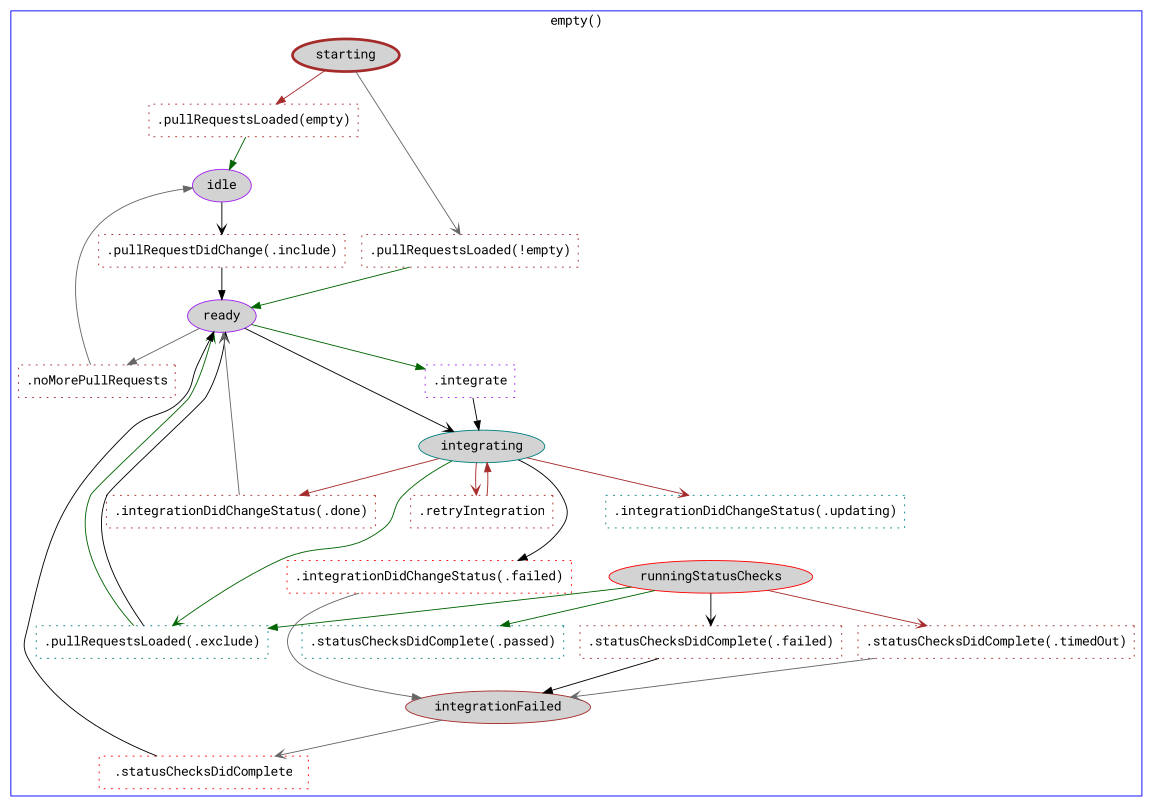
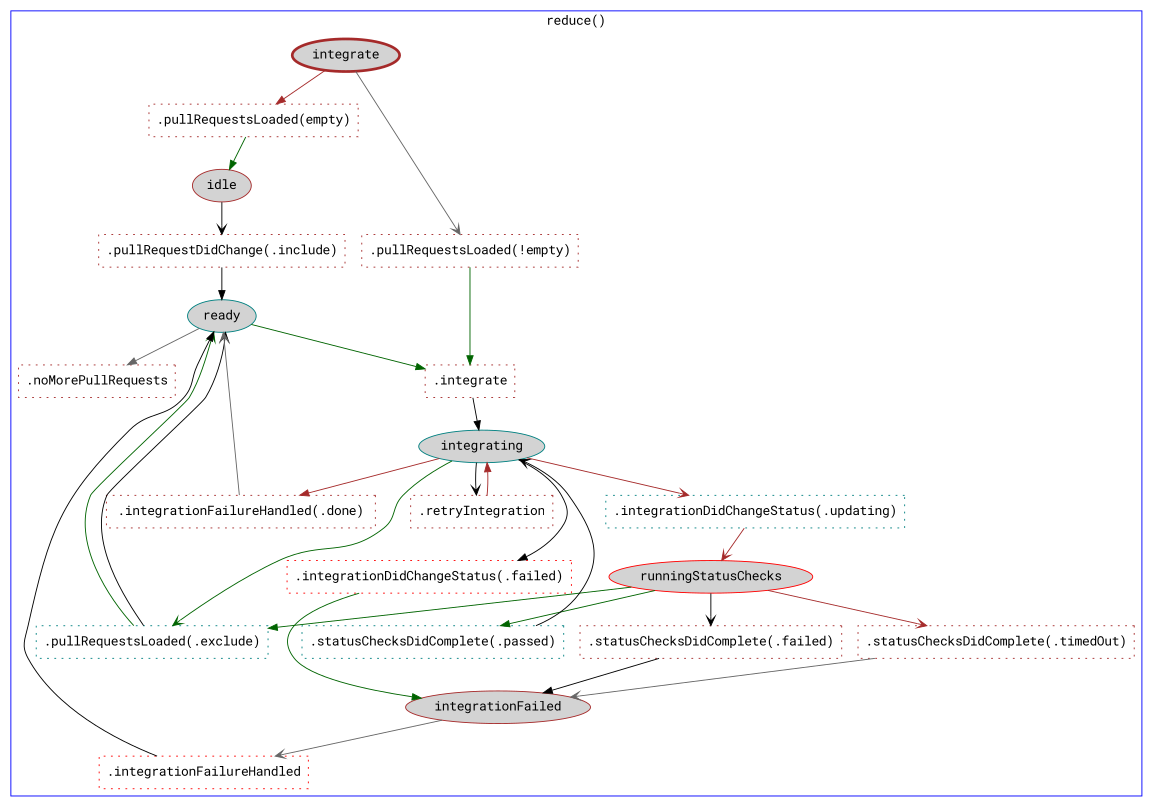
  digraph {
    fontname="Roboto Mono"
    node [color=brown fontname="Roboto Mono" shape=box style=dotted]
    edge [arrowhead=normal color=black fontname="Roboto Mono"]
-   starting [fillcolor=lightgray penwidth=3 shape=oval style=filled]
-   idle [color=purple fillcolor=lightgray shape=oval style=filled]
-   ready [color=purple fillcolor=lightgray shape=oval style=filled]
+   starting [fillcolor=lightgray penwidth=3 shape=oval style=filled label=integrate]
+   idle [fillcolor=lightgray shape=oval style=filled]
+   ready [color=teal fillcolor=lightgray shape=oval style=filled]
    integrating [color=teal fillcolor=lightgray shape=oval style=filled]
    runningStatusChecks [color=red fillcolor=lightgray shape=oval style=filled]
    integrationFailed [fillcolor=lightgray shape=oval style=filled]
    ".pullRequestsLoaded(empty)"
    ".pullRequestsLoaded(!empty)"
    ".pullRequestDidChange(.include)"
    n10 [color=teal label=".pullRequestsLoaded(.exclude)"]
    ".noMorePullRequests"
-   ".integrationDidChangeStatus(.done)"
+   ".integrationDidChangeStatus(.done)" [label=".integrationFailureHandled(.done)"]
    ".integrationDidChangeStatus(.failed)" [color=red]
    ".integrationDidChangeStatus(.updating)" [color=teal]
-   ".integrate" [color=purple]
+   ".integrate"
    ".statusChecksDidComplete(.passed)" [color=teal]
    ".statusChecksDidComplete(.failed)"
    ".statusChecksDidComplete(.timedOut)"
-   ".integrationFailureHandled" [color=red label=".statusChecksDidComplete"]
+   ".integrationFailureHandled" [color=red]
    ".retryIntegration"
    subgraph sub_1 {
      starting
      idle
      ready
      integrating
      runningStatusChecks
      integrationFailed
    }
    subgraph sub_2 {
      ".pullRequestsLoaded(empty)"
      ".pullRequestsLoaded(!empty)"
      ".pullRequestDidChange(.include)"
      n10
      ".noMorePullRequests"
      ".integrationDidChangeStatus(.done)"
      ".integrationDidChangeStatus(.failed)"
      ".integrationDidChangeStatus(.updating)"
      ".integrate"
      ".statusChecksDidComplete(.passed)"
      ".statusChecksDidComplete(.failed)"
      ".statusChecksDidComplete(.timedOut)"
      ".integrationFailureHandled"
      ".retryIntegration"
    }
    subgraph cluster_3 {
      color=blue
-     label="empty()"
+     label="reduce()"
      subgraph sub_4 {
        color=blue
        label="reduce()"
        starting
        idle
        ready
        ".pullRequestsLoaded(empty)"
        ".pullRequestsLoaded(!empty)"
      }
      subgraph sub_5 {
        color=blue
        label="reduce()"
        idle
        ready
        ".pullRequestDidChange(.include)"
      }
      subgraph sub_6 {
        color=blue
        label="reduce()"
        idle
        ready
        integrating
        ".noMorePullRequests"
        ".integrate"
      }
      subgraph sub_7 {
        color=blue
        label="reduce()"
        ready
        integrating
        runningStatusChecks
        integrationFailed
        n10
        ".integrationDidChangeStatus(.done)"
        ".integrationDidChangeStatus(.failed)"
        ".integrationDidChangeStatus(.updating)"
        ".retryIntegration"
      }
      subgraph sub_8 {
        color=blue
        label="reduce()"
        ready
        integrating
        runningStatusChecks
        integrationFailed
        n10
        ".statusChecksDidComplete(.passed)"
        ".statusChecksDidComplete(.failed)"
        ".statusChecksDidComplete(.timedOut)"
      }
      subgraph sub_9 {
        color=blue
        label="reduce()"
        ready
        integrationFailed
        ".integrationFailureHandled"
      }
    }
    starting -> ".pullRequestsLoaded(empty)" [color=brown]
    starting -> ".pullRequestsLoaded(!empty)" [arrowhead=vee color=gray40]
    idle -> ".pullRequestDidChange(.include)" [arrowhead=vee]
    ready -> ".noMorePullRequests" [color=gray40]
    ready -> ".integrate" [color=darkgreen]
    integrating -> n10 [arrowhead=vee color=darkgreen]
    integrating -> ".integrationDidChangeStatus(.done)" [color=brown]
    integrating -> ".integrationDidChangeStatus(.failed)"
    integrating -> ".integrationDidChangeStatus(.updating)" [arrowhead=vee color=brown]
-   integrating -> ".retryIntegration" [arrowhead=vee color=brown]
+   integrating -> ".retryIntegration" [arrowhead=vee]
    runningStatusChecks -> n10 [color=darkgreen]
    runningStatusChecks -> ".statusChecksDidComplete(.passed)" [color=darkgreen]
    runningStatusChecks -> ".statusChecksDidComplete(.failed)" [arrowhead=vee]
    runningStatusChecks -> ".statusChecksDidComplete(.timedOut)" [arrowhead=vee color=brown]
    integrationFailed -> ".integrationFailureHandled" [arrowhead=vee color=gray40]
    ".pullRequestsLoaded(empty)" -> idle [color=darkgreen]
-   ".pullRequestsLoaded(!empty)" -> ready [color=darkgreen]
+   ".pullRequestsLoaded(!empty)" -> ".integrate" [color=darkgreen]
    ".pullRequestDidChange(.include)" -> ready
    n10 -> ready [arrowhead=vee color=darkgreen]
    n10 -> ready [arrowhead=vee]
-   ".noMorePullRequests" -> idle [color=gray40]
    ".integrationDidChangeStatus(.done)" -> ready [arrowhead=vee color=gray40]
-   ".integrationDidChangeStatus(.failed)" -> integrationFailed [color=gray40]
+   ".integrationDidChangeStatus(.failed)" -> integrationFailed [color=darkgreen]
+   ".integrationDidChangeStatus(.updating)" -> runningStatusChecks [arrowhead=vee color=brown]
    ".integrate" -> integrating
-   ready -> integrating [arrowhead=vee]
+   ".statusChecksDidComplete(.passed)" -> integrating [arrowhead=vee]
    ".statusChecksDidComplete(.failed)" -> integrationFailed
    ".statusChecksDidComplete(.timedOut)" -> integrationFailed [arrowhead=vee color=gray40]
    ".integrationFailureHandled" -> ready
    ".retryIntegration" -> integrating [color=brown]
  }
